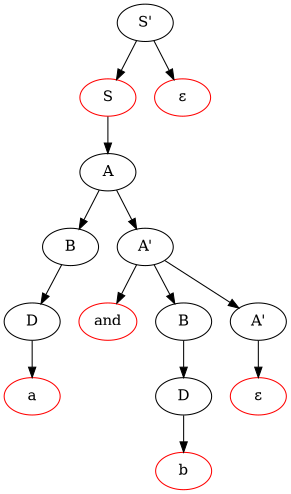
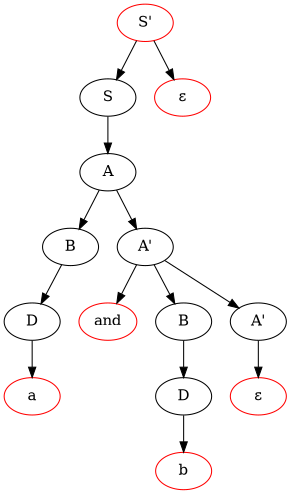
  digraph {
-   n1 [label=S color=red]
+   n1 [label=S]
    n2 [label=A]
    n3 [label=B]
    n4 [label="A'"]
-   n5 [label="S'"]
+   n5 [label="S'" color=red]
    n6 [color=red label="ε"]
    n7 [label=D]
    n8 [color=red label=and]
    n9 [label=B]
    n10 [label="A'"]
    n11 [color=red label=a]
    n12 [label=D]
    n13 [color=red label="ε"]
    n14 [color=red label=b]
    n1 -> n2
    n2 -> n3
    n2 -> n4
    n3 -> n7
    n4 -> n8
    n4 -> n9
    n4 -> n10
    n5 -> n1
    n5 -> n6
    n7 -> n11
    n9 -> n12
    n10 -> n13
    n12 -> n14
  }
